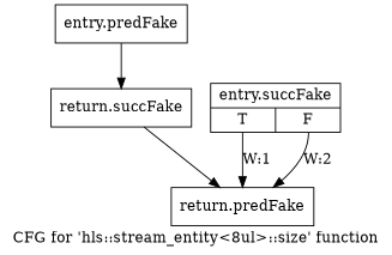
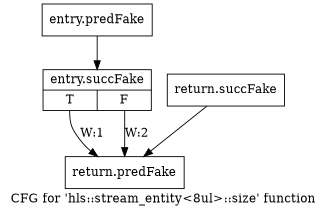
  digraph {
    fontname="DejaVu Serif"
    label="CFG for 'hls::stream_entity\<8ul\>::size' function"
    node [fontname="DejaVu Serif" shape=record filename="/tools/Xilinx/Vitis_HLS/2023.1/include/hls_stream.h" linenumber=278]
    edge [execusionnum=1 filename="/tools/Xilinx/Vitis_HLS/2023.1/include/hls_stream.h" fontname="DejaVu Serif"]
    n1 [label="{entry.predFake}" filename="" linenumber=""]
    n2 [label="{entry.succFake|{<s0>T|<s1>F}}" linenumber=271]
    n3 [label="{return.predFake}"]
    n4 [label="{return.succFake}"]
-   n1 -> n4
+   n1 -> n2
    n2 -> n3 [execusionnum=0 label="W:1" tailport=s0]
    n2 -> n3 [label="W:2" tailport=s1]
    n4 -> n3
  }
